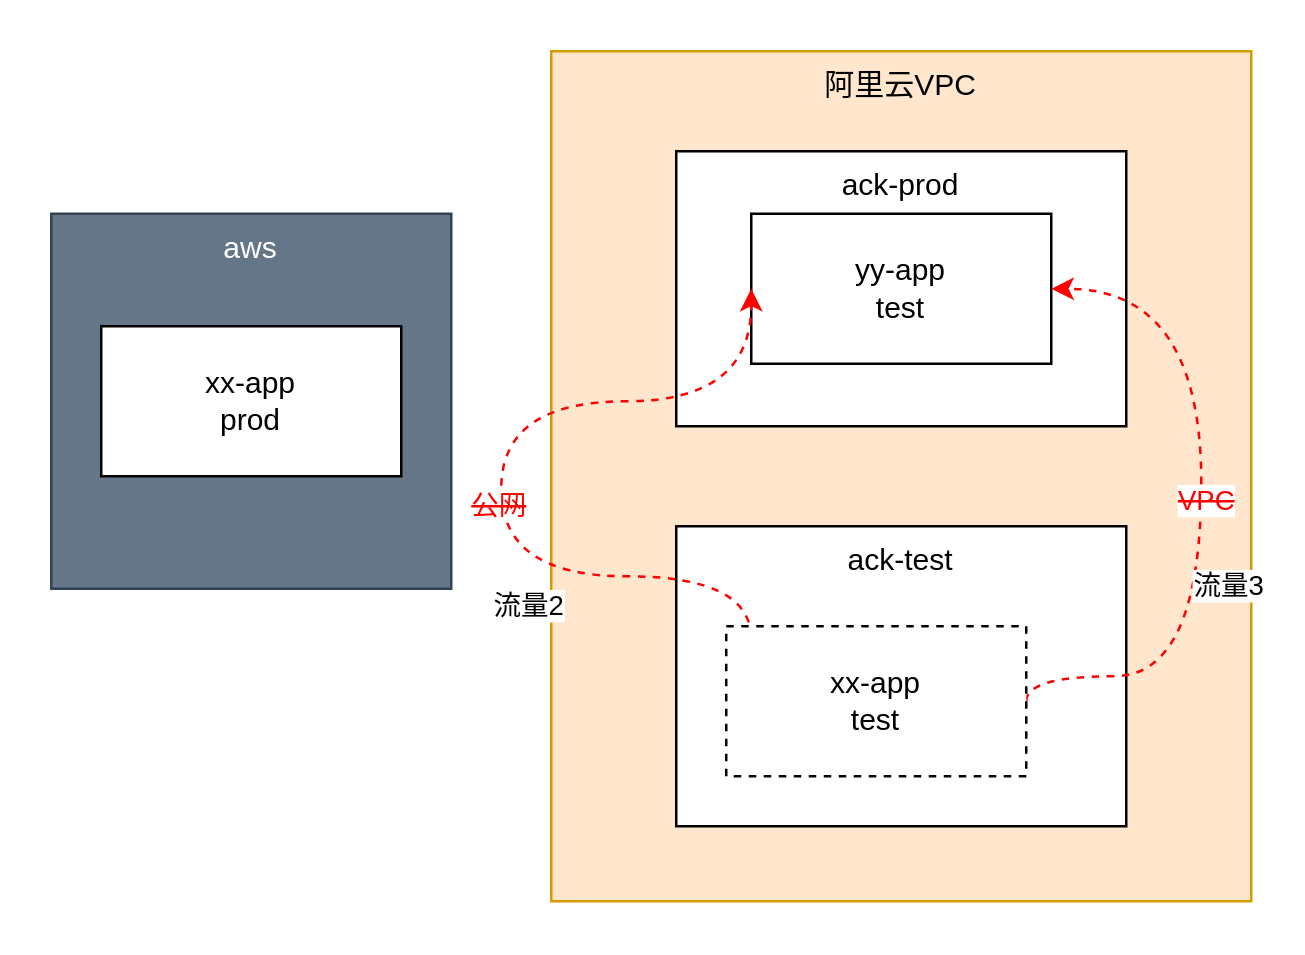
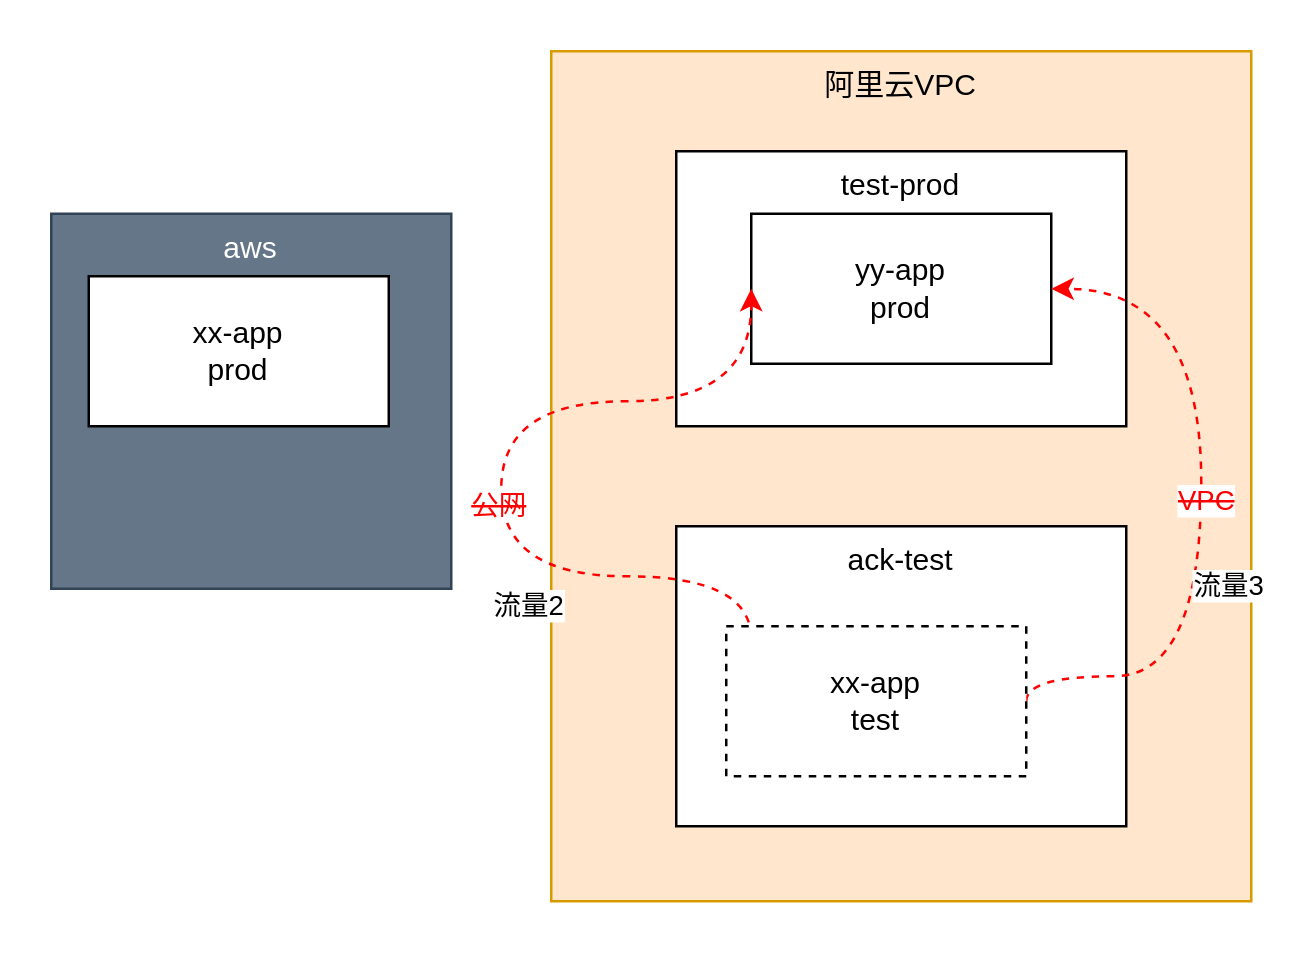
  <mxCell id="0" />
  <mxCell id="1" parent="0" />
  <mxCell id="2" value="aws" style="rounded=0;whiteSpace=wrap;html=1;verticalAlign=top;fillColor=#647687;fontColor=#ffffff;strokeColor=#314354;" vertex="1" parent="1"><mxGeometry x="20" y="85" width="160" height="150" as="geometry" /></mxCell>
  <mxCell id="3" value="阿里云VPC" style="rounded=0;whiteSpace=wrap;html=1;align=center;verticalAlign=top;fillColor=#ffe6cc;strokeColor=#d79b00;" vertex="1" parent="1"><mxGeometry x="220" y="20" width="280" height="340" as="geometry" /></mxCell>
- <mxCell id="4" value="xx-app&lt;br&gt;prod" style="rounded=0;whiteSpace=wrap;html=1;" vertex="1" parent="1"><mxGeometry x="40" y="130" width="120" height="60" as="geometry" /></mxCell>
- <mxCell id="5" value="ack-prod" style="rounded=0;whiteSpace=wrap;html=1;verticalAlign=top;" vertex="1" parent="1"><mxGeometry x="270" y="60" width="180" height="110" as="geometry" /></mxCell>
- <mxCell id="6" value="yy-app&lt;br&gt;test" style="rounded=0;whiteSpace=wrap;html=1;" vertex="1" parent="1"><mxGeometry x="300" y="85" width="120" height="60" as="geometry" /></mxCell>
+ <mxCell id="4" value="xx-app&lt;br&gt;prod" style="rounded=0;whiteSpace=wrap;html=1;" vertex="1" parent="1"><mxGeometry x="35" y="110" width="120" height="60" as="geometry" /></mxCell>
+ <mxCell id="5" value="test-prod" style="rounded=0;whiteSpace=wrap;html=1;verticalAlign=top;" vertex="1" parent="1"><mxGeometry x="270" y="60" width="180" height="110" as="geometry" /></mxCell>
+ <mxCell id="6" value="yy-app&lt;br&gt;prod" style="rounded=0;whiteSpace=wrap;html=1;" vertex="1" parent="1"><mxGeometry x="300" y="85" width="120" height="60" as="geometry" /></mxCell>
  <mxCell id="7" value="ack-test" style="rounded=0;whiteSpace=wrap;html=1;verticalAlign=top;" vertex="1" parent="1"><mxGeometry x="270" y="210" width="180" height="120" as="geometry" /></mxCell>
  <mxCell id="8" style="edgeStyle=orthogonalEdgeStyle;curved=1;rounded=0;orthogonalLoop=1;jettySize=auto;html=1;entryX=0;entryY=0.5;entryDx=0;entryDy=0;exitX=0;exitY=0.5;exitDx=0;exitDy=0;dashed=1;strokeColor=#FF0000;" edge="1" parent="1" source="14" target="6"><mxGeometry relative="1" as="geometry"><Array as="points"><mxPoint x="300" y="230" /><mxPoint x="200" y="230" /><mxPoint x="200" y="160" /><mxPoint x="300" y="160" /></Array></mxGeometry></mxCell>
  <mxCell id="9" value="&lt;strike&gt;公网&lt;/strike&gt;" style="edgeLabel;html=1;align=center;verticalAlign=middle;resizable=0;points=[];fontColor=#FF0000;" vertex="1" connectable="0" parent="8"><mxGeometry x="0.007" y="2" relative="1" as="geometry"><mxPoint as="offset" /></mxGeometry></mxCell>
  <mxCell id="10" value="流量2" style="edgeLabel;html=1;align=center;verticalAlign=middle;resizable=0;points=[];fontColor=#000000;" vertex="1" connectable="0" parent="8"><mxGeometry x="-0.119" y="-5" relative="1" as="geometry"><mxPoint x="5" y="16" as="offset" /></mxGeometry></mxCell>
  <mxCell id="11" style="edgeStyle=orthogonalEdgeStyle;curved=1;rounded=0;orthogonalLoop=1;jettySize=auto;html=1;entryX=1;entryY=0.5;entryDx=0;entryDy=0;dashed=1;strokeColor=#FF0000;fontColor=#000000;exitX=1;exitY=0.5;exitDx=0;exitDy=0;" edge="1" parent="1" source="14" target="6"><mxGeometry relative="1" as="geometry"><Array as="points"><mxPoint x="480" y="270" /><mxPoint x="480" y="115" /></Array></mxGeometry></mxCell>
  <mxCell id="12" value="&lt;strike&gt;VPC&lt;/strike&gt;" style="edgeLabel;html=1;align=center;verticalAlign=middle;resizable=0;points=[];fontColor=#FF0000;" vertex="1" connectable="0" parent="11"><mxGeometry x="0.022" y="-1" relative="1" as="geometry"><mxPoint as="offset" /></mxGeometry></mxCell>
  <mxCell id="13" value="流量3" style="edgeLabel;html=1;align=center;verticalAlign=middle;resizable=0;points=[];fontColor=#000000;" vertex="1" connectable="0" parent="11"><mxGeometry x="-0.231" y="4" relative="1" as="geometry"><mxPoint x="14" y="-4" as="offset" /></mxGeometry></mxCell>
  <mxCell id="14" value="xx-app&lt;br&gt;test" style="rounded=0;whiteSpace=wrap;html=1;dashed=1;" vertex="1" parent="1"><mxGeometry x="290" y="250" width="120" height="60" as="geometry" /></mxCell>
